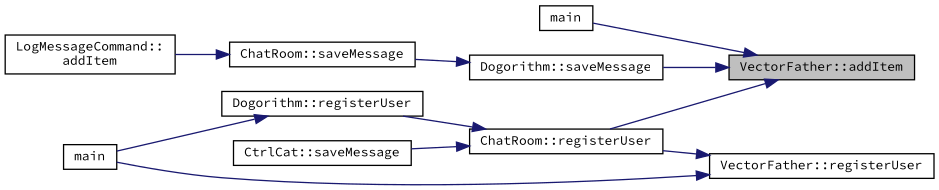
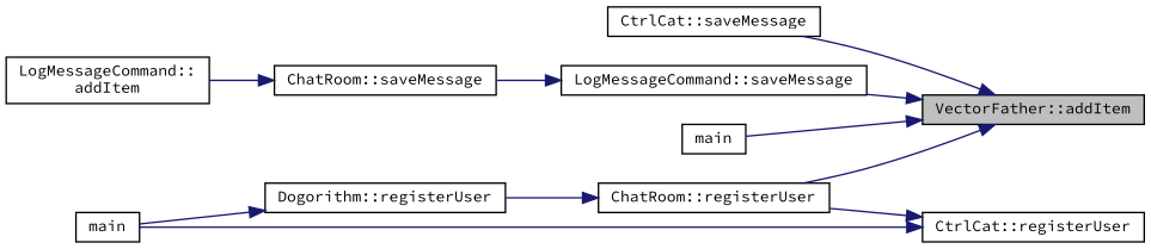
  digraph {
    fontname="Source Code Pro"
    rankdir=RL
    node [color=black fillcolor=white fontname="Source Code Pro" fontsize=10 shape=record style=filled]
    edge [color=midnightblue dir=back fontname="Source Code Pro" fontsize=10 labelfontname=Helvetica labelfontsize=10 style=solid]
    n1 [fillcolor=grey75 fontcolor=black height=0.2 label="VectorFather::addItem" width=0.4]
    n2 [height=0.2 label=main width=0.4]
    n3 [height=0.2 label="ChatRoom::registerUser" width=0.4]
    n4 [height=0.2 label="CtrlCat::saveMessage" width=0.4]
-   n5 [height=0.2 label="Dogorithm::saveMessage" width=0.4]
+   n5 [height=0.2 label="LogMessageCommand::saveMessage" width=0.4]
    n6 [height=0.2 label="Dogorithm::registerUser" width=0.4]
    n7 [height=0.2 label="ChatRoom::saveMessage" width=0.4]
    n8 [height=0.2 label="LogMessageCommand::\laddItem" width=0.4]
-   n9 [height=0.2 label="VectorFather::registerUser" width=0.4]
+   n9 [height=0.2 label="CtrlCat::registerUser" width=0.4]
    n10 [height=0.2 label=main width=0.4]
    n1 -> n2
    n1 -> n3
-   n3 -> n4
+   n1 -> n4
    n1 -> n5
    n3 -> n6
    n5 -> n7
    n6 -> n10
    n7 -> n8
    n9 -> n3
    n9 -> n10
  }
